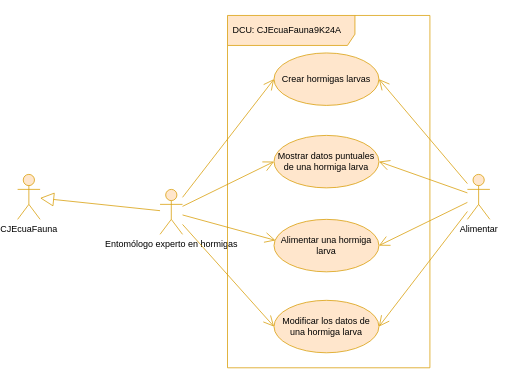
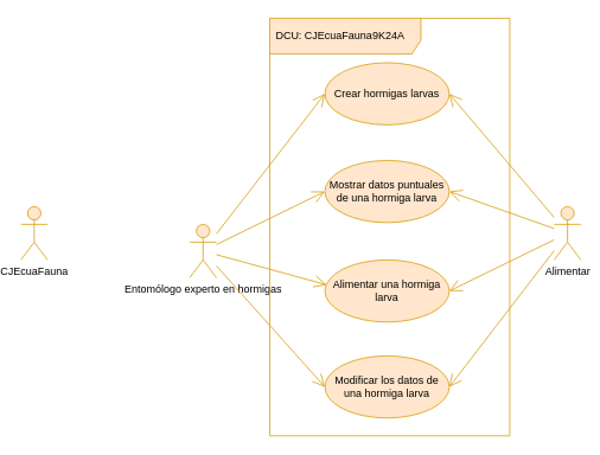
  <mxCell id="0" />
  <mxCell id="1" parent="0" />
  <mxCell id="2" value="Entomólogo experto en hormigas" style="shape=umlActor;verticalLabelPosition=bottom;verticalAlign=top;html=1;fillColor=#ffe6cc;strokeColor=#d79b00;" vertex="1" parent="1"><mxGeometry x="210" y="252" width="30" height="60" as="geometry" /></mxCell>
  <mxCell id="3" value="CJEcuaFauna" style="shape=umlActor;verticalLabelPosition=bottom;verticalAlign=top;html=1;fillColor=#ffe6cc;strokeColor=#d79b00;" vertex="1" parent="1"><mxGeometry x="20" y="232" width="30" height="60" as="geometry" /></mxCell>
- <mxCell id="4" value="" style="endArrow=block;endSize=16;endFill=0;html=1;fillColor=#ffe6cc;strokeColor=#d79b00;" edge="1" parent="1" source="2" target="3"><mxGeometry width="160" relative="1" as="geometry"><mxPoint x="215" y="256" as="sourcePoint" /><mxPoint x="70" y="373.812" as="targetPoint" /></mxGeometry></mxCell>
  <mxCell id="5" value="Crear hormigas larvas" style="ellipse;whiteSpace=wrap;html=1;fillColor=#ffe6cc;strokeColor=#d79b00;" vertex="1" parent="1"><mxGeometry x="362" y="70" width="140" height="70" as="geometry" /></mxCell>
  <mxCell id="6" value="Alimentar una hormiga larva" style="ellipse;whiteSpace=wrap;html=1;fillColor=#ffe6cc;strokeColor=#d79b00;" vertex="1" parent="1"><mxGeometry x="362" y="292" width="140" height="70" as="geometry" /></mxCell>
  <mxCell id="7" value="Modificar los datos de una hormiga larva" style="ellipse;whiteSpace=wrap;html=1;fillColor=#ffe6cc;strokeColor=#d79b00;" vertex="1" parent="1"><mxGeometry x="362" y="400" width="140" height="70" as="geometry" /></mxCell>
  <mxCell id="8" value="Mostrar datos puntuales de una hormiga larva" style="ellipse;whiteSpace=wrap;html=1;fillColor=#ffe6cc;strokeColor=#d79b00;" vertex="1" parent="1"><mxGeometry x="362" y="180" width="140" height="70" as="geometry" /></mxCell>
  <mxCell id="9" value="" style="endArrow=open;endFill=1;endSize=12;html=1;entryX=0;entryY=0.5;entryDx=0;entryDy=0;fillColor=#ffe6cc;strokeColor=#d79b00;" edge="1" parent="1" source="2" target="5"><mxGeometry width="160" relative="1" as="geometry"><mxPoint x="215" y="194" as="sourcePoint" /><mxPoint x="350" y="95" as="targetPoint" /></mxGeometry></mxCell>
  <mxCell id="10" value="" style="endArrow=open;endFill=1;endSize=12;html=1;entryX=0;entryY=0.5;entryDx=0;entryDy=0;fillColor=#ffe6cc;strokeColor=#d79b00;" edge="1" parent="1" source="2" target="8"><mxGeometry width="160" relative="1" as="geometry"><mxPoint x="225" y="204" as="sourcePoint" /><mxPoint x="360" y="105" as="targetPoint" /></mxGeometry></mxCell>
  <mxCell id="11" value="" style="endArrow=open;endFill=1;endSize=12;html=1;entryX=0.014;entryY=0.4;entryDx=0;entryDy=0;fillColor=#ffe6cc;strokeColor=#d79b00;entryPerimeter=0;" edge="1" parent="1" source="2" target="6"><mxGeometry width="160" relative="1" as="geometry"><mxPoint x="235" y="214" as="sourcePoint" /><mxPoint x="370" y="115" as="targetPoint" /></mxGeometry></mxCell>
  <mxCell id="12" value="" style="endArrow=open;endFill=1;endSize=12;html=1;entryX=0;entryY=0.5;entryDx=0;entryDy=0;fillColor=#ffe6cc;strokeColor=#d79b00;" edge="1" parent="1" source="2" target="7"><mxGeometry width="160" relative="1" as="geometry"><mxPoint x="245" y="224" as="sourcePoint" /><mxPoint x="380" y="125" as="targetPoint" /></mxGeometry></mxCell>
  <mxCell id="13" value="Alimentar" style="shape=umlActor;verticalLabelPosition=bottom;verticalAlign=top;html=1;fillColor=#ffe6cc;strokeColor=#d79b00;" vertex="1" parent="1"><mxGeometry x="620" y="232" width="30" height="60" as="geometry" /></mxCell>
  <mxCell id="14" value="" style="endArrow=open;endFill=1;endSize=12;html=1;entryX=1;entryY=0.5;entryDx=0;entryDy=0;fillColor=#ffe6cc;strokeColor=#d79b00;" edge="1" parent="1" source="13" target="5"><mxGeometry width="160" relative="1" as="geometry"><mxPoint x="240" y="267.204" as="sourcePoint" /><mxPoint x="372" y="225" as="targetPoint" /></mxGeometry></mxCell>
  <mxCell id="15" value="" style="endArrow=open;endFill=1;endSize=12;html=1;entryX=1;entryY=0.5;entryDx=0;entryDy=0;fillColor=#ffe6cc;strokeColor=#d79b00;" edge="1" parent="1" source="13" target="8"><mxGeometry width="160" relative="1" as="geometry"><mxPoint x="630" y="254.293" as="sourcePoint" /><mxPoint x="512" y="115" as="targetPoint" /></mxGeometry></mxCell>
  <mxCell id="16" value="" style="endArrow=open;endFill=1;endSize=12;html=1;entryX=1;entryY=0.5;entryDx=0;entryDy=0;fillColor=#ffe6cc;strokeColor=#d79b00;" edge="1" parent="1" source="13" target="6"><mxGeometry width="160" relative="1" as="geometry"><mxPoint x="640" y="264.293" as="sourcePoint" /><mxPoint x="522" y="125" as="targetPoint" /></mxGeometry></mxCell>
  <mxCell id="17" value="" style="endArrow=open;endFill=1;endSize=12;html=1;entryX=1;entryY=0.5;entryDx=0;entryDy=0;fillColor=#ffe6cc;strokeColor=#d79b00;" edge="1" parent="1" source="13" target="7"><mxGeometry width="160" relative="1" as="geometry"><mxPoint x="650" y="274.293" as="sourcePoint" /><mxPoint x="532" y="135" as="targetPoint" /></mxGeometry></mxCell>
  <mxCell id="18" value="DCU: CJEcuaFauna9K24A" style="shape=umlFrame;whiteSpace=wrap;html=1;width=170;height=40;boundedLbl=1;verticalAlign=middle;align=left;spacingLeft=5;fillColor=#ffe6cc;strokeColor=#d79b00;" vertex="1" parent="1"><mxGeometry x="300" y="20" width="270" height="470" as="geometry" /></mxCell>
